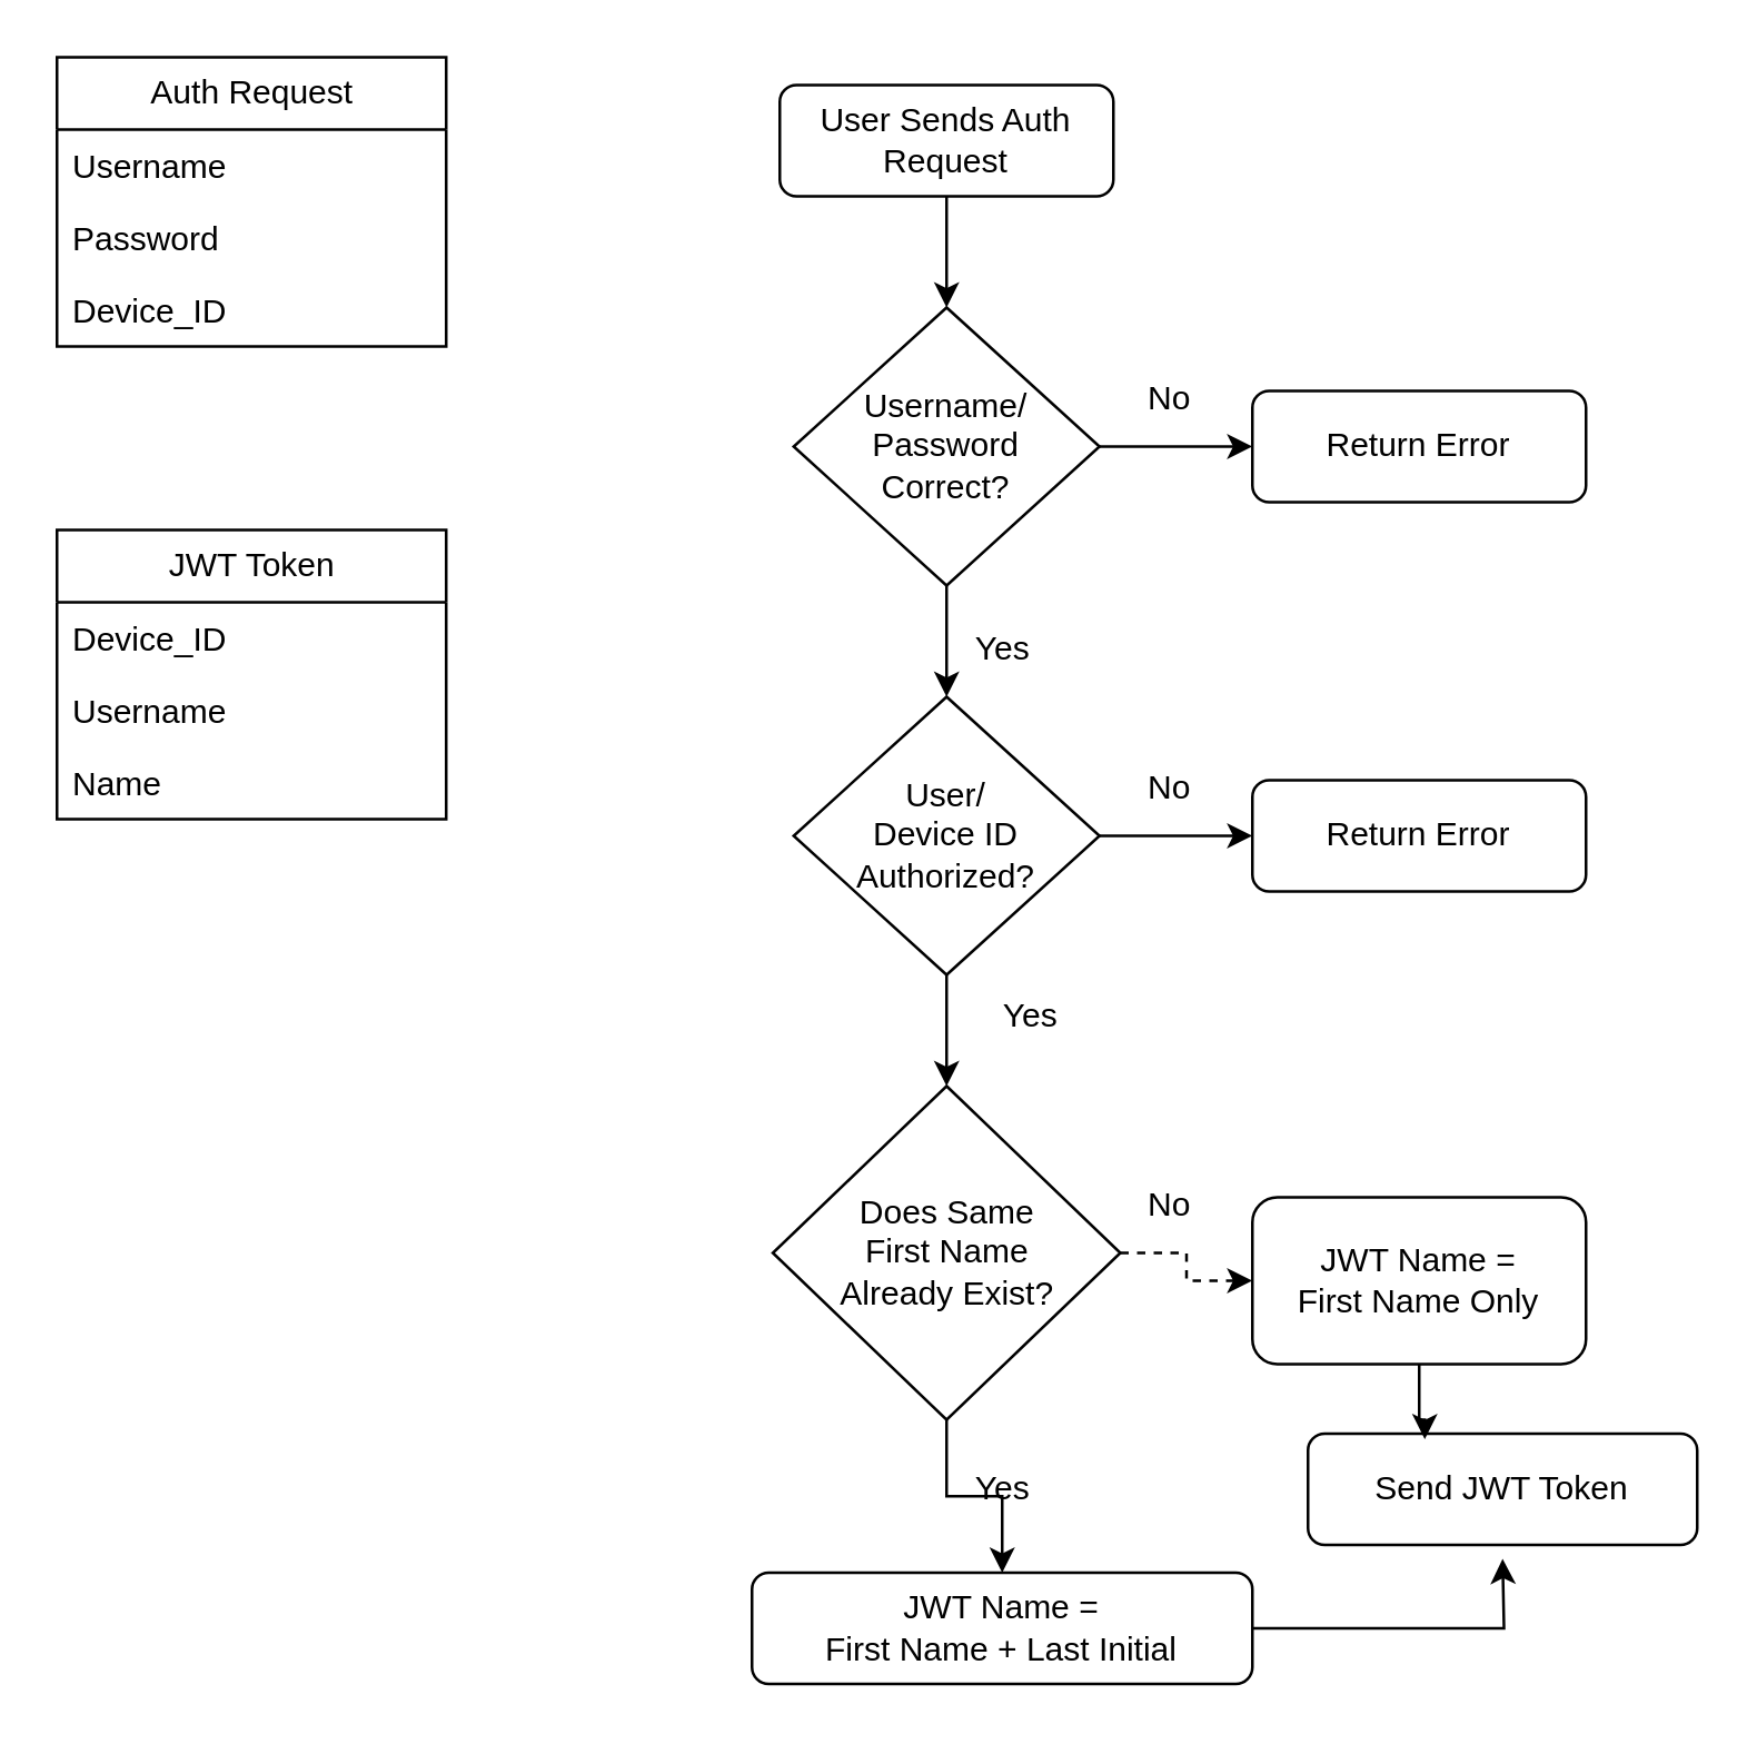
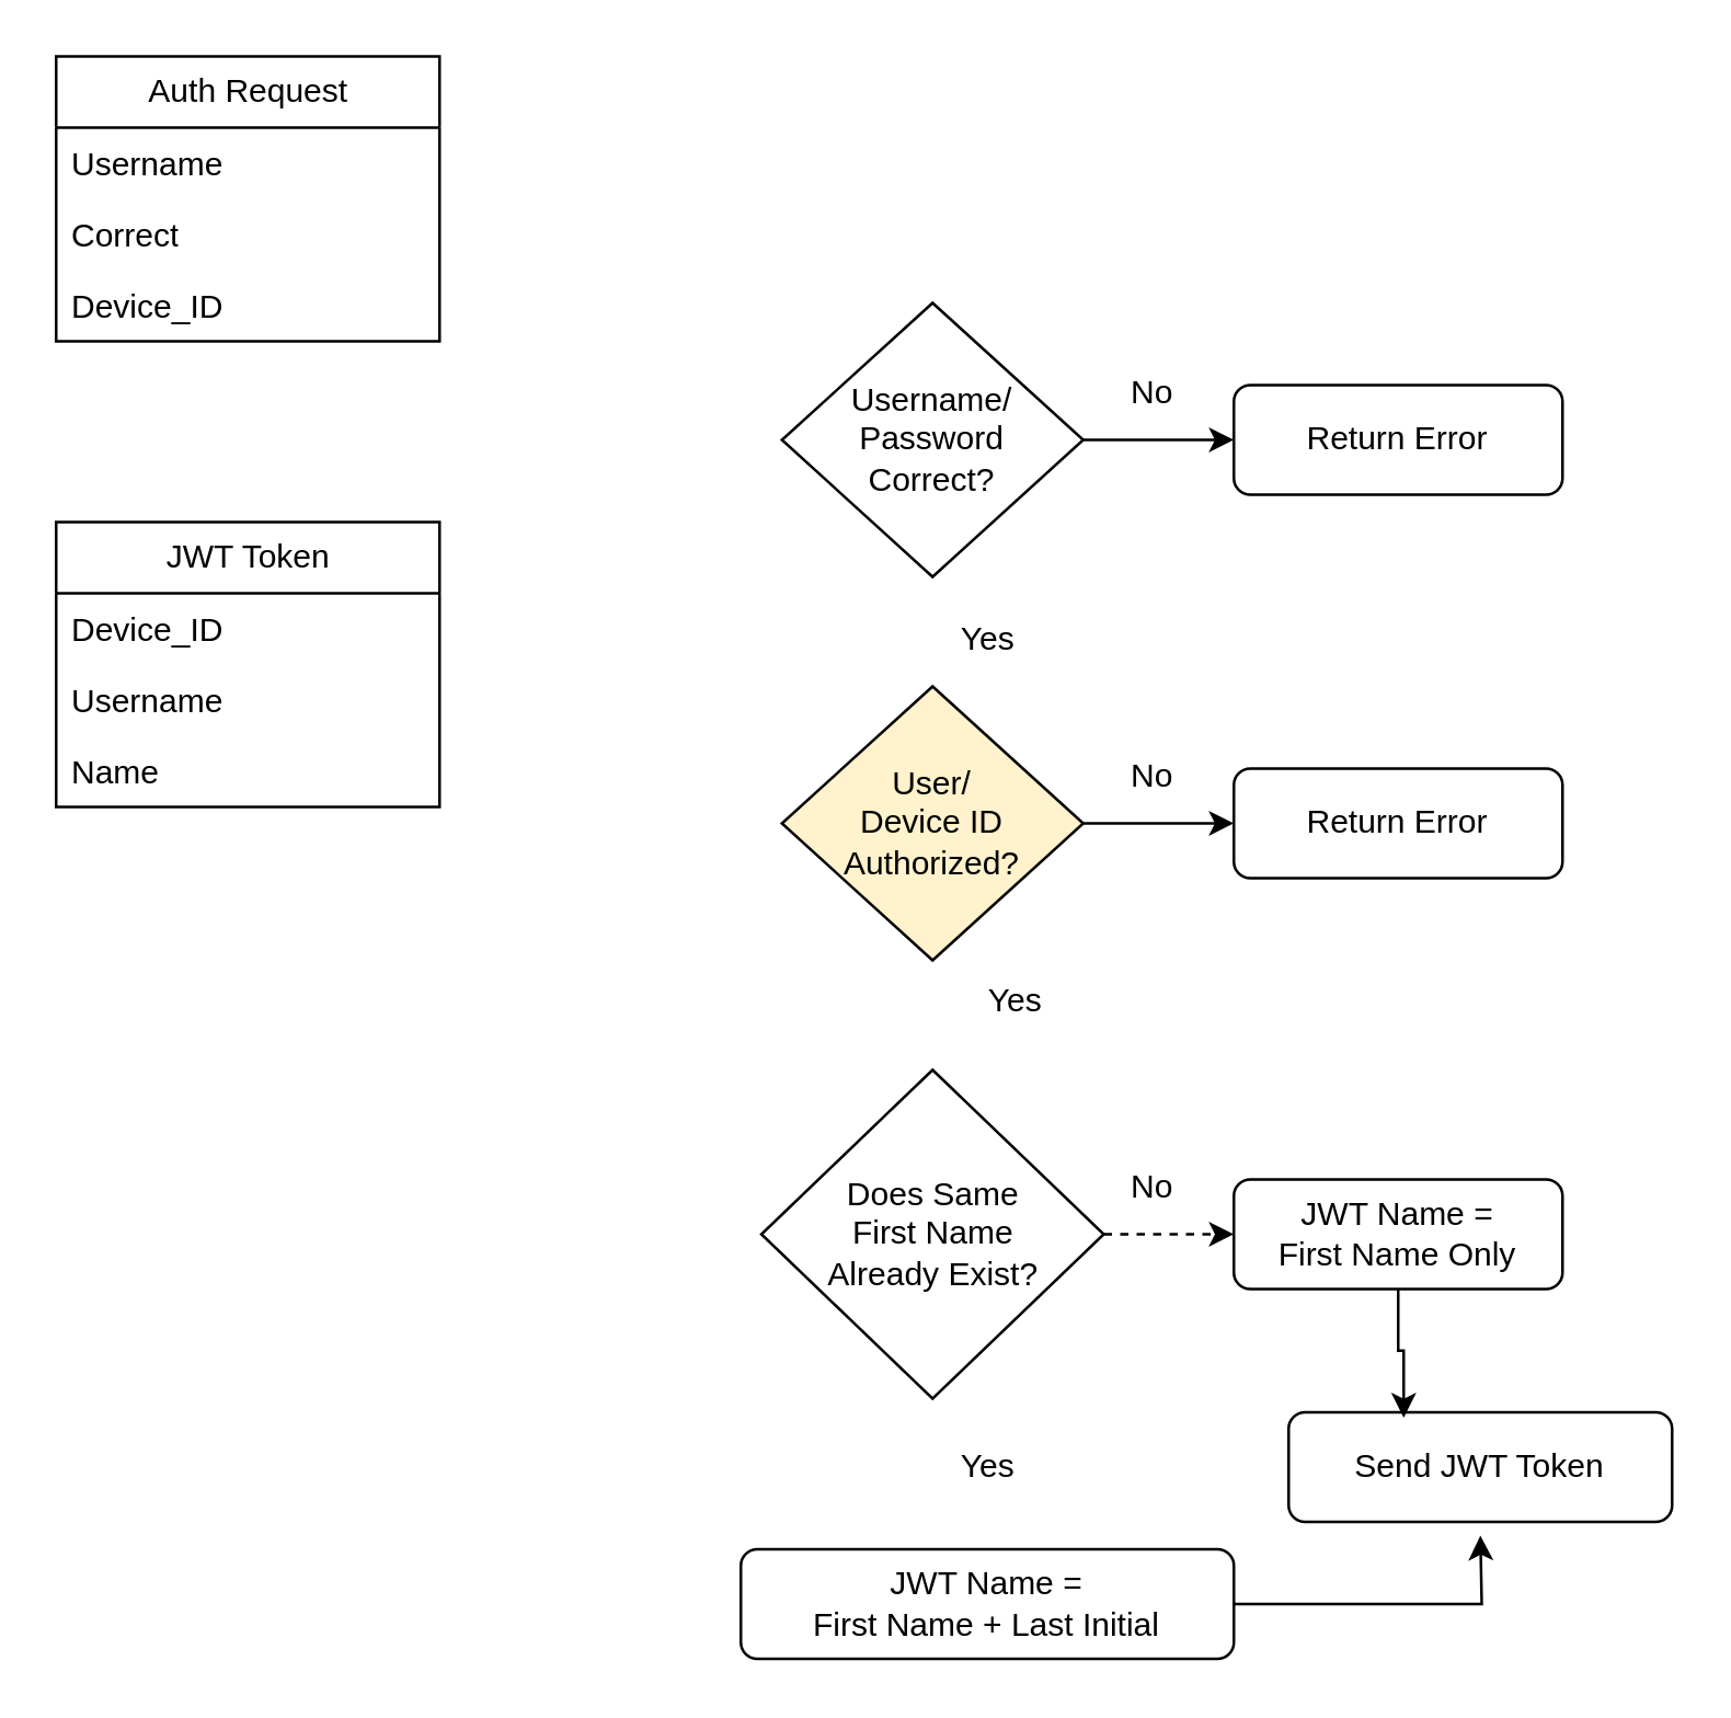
  <mxCell id="0" />
  <mxCell id="1" parent="0" />
- <mxCell id="2" style="edgeStyle=orthogonalEdgeStyle;rounded=0;orthogonalLoop=1;jettySize=auto;html=1;entryX=0.5;entryY=0;entryDx=0;entryDy=0;" parent="1" source="3" target="14" edge="1"><mxGeometry relative="1" as="geometry" /></mxCell>
- <mxCell id="3" value="User Sends Auth Request" style="rounded=1;whiteSpace=wrap;html=1;fontSize=12;glass=0;strokeWidth=1;shadow=0;" parent="1" vertex="1"><mxGeometry x="280" y="30" width="120" height="40" as="geometry" /></mxCell>
  <mxCell id="4" value="JWT Token" style="swimlane;fontStyle=0;childLayout=stackLayout;horizontal=1;startSize=26;fillColor=none;horizontalStack=0;resizeParent=1;resizeParentMax=0;resizeLast=0;collapsible=1;marginBottom=0;html=1;" parent="1" vertex="1"><mxGeometry x="20" y="190" width="140" height="104" as="geometry" /></mxCell>
  <mxCell id="5" value="Device_ID" style="text;strokeColor=none;fillColor=none;align=left;verticalAlign=top;spacingLeft=4;spacingRight=4;overflow=hidden;rotatable=0;points=[[0,0.5],[1,0.5]];portConstraint=eastwest;whiteSpace=wrap;html=1;" parent="4" vertex="1"><mxGeometry y="26" width="140" height="26" as="geometry" /></mxCell>
  <mxCell id="6" value="Username" style="text;strokeColor=none;fillColor=none;align=left;verticalAlign=top;spacingLeft=4;spacingRight=4;overflow=hidden;rotatable=0;points=[[0,0.5],[1,0.5]];portConstraint=eastwest;whiteSpace=wrap;html=1;" parent="4" vertex="1"><mxGeometry y="52" width="140" height="26" as="geometry" /></mxCell>
  <mxCell id="7" value="Name" style="text;strokeColor=none;fillColor=none;align=left;verticalAlign=top;spacingLeft=4;spacingRight=4;overflow=hidden;rotatable=0;points=[[0,0.5],[1,0.5]];portConstraint=eastwest;whiteSpace=wrap;html=1;" parent="4" vertex="1"><mxGeometry y="78" width="140" height="26" as="geometry" /></mxCell>
  <mxCell id="8" value="Auth Request" style="swimlane;fontStyle=0;childLayout=stackLayout;horizontal=1;startSize=26;fillColor=none;horizontalStack=0;resizeParent=1;resizeParentMax=0;resizeLast=0;collapsible=1;marginBottom=0;html=1;" parent="1" vertex="1"><mxGeometry x="20" y="20" width="140" height="104" as="geometry" /></mxCell>
  <mxCell id="9" value="Username" style="text;strokeColor=none;fillColor=none;align=left;verticalAlign=top;spacingLeft=4;spacingRight=4;overflow=hidden;rotatable=0;points=[[0,0.5],[1,0.5]];portConstraint=eastwest;whiteSpace=wrap;html=1;" parent="8" vertex="1"><mxGeometry y="26" width="140" height="26" as="geometry" /></mxCell>
- <mxCell id="10" value="Password" style="text;strokeColor=none;fillColor=none;align=left;verticalAlign=top;spacingLeft=4;spacingRight=4;overflow=hidden;rotatable=0;points=[[0,0.5],[1,0.5]];portConstraint=eastwest;whiteSpace=wrap;html=1;" parent="8" vertex="1"><mxGeometry y="52" width="140" height="26" as="geometry" /></mxCell>
+ <mxCell id="10" value="Correct" style="text;strokeColor=none;fillColor=none;align=left;verticalAlign=top;spacingLeft=4;spacingRight=4;overflow=hidden;rotatable=0;points=[[0,0.5],[1,0.5]];portConstraint=eastwest;whiteSpace=wrap;html=1;" parent="8" vertex="1"><mxGeometry y="52" width="140" height="26" as="geometry" /></mxCell>
  <mxCell id="11" value="Device_ID" style="text;strokeColor=none;fillColor=none;align=left;verticalAlign=top;spacingLeft=4;spacingRight=4;overflow=hidden;rotatable=0;points=[[0,0.5],[1,0.5]];portConstraint=eastwest;whiteSpace=wrap;html=1;" parent="8" vertex="1"><mxGeometry y="78" width="140" height="26" as="geometry" /></mxCell>
  <mxCell id="12" style="edgeStyle=orthogonalEdgeStyle;rounded=0;orthogonalLoop=1;jettySize=auto;html=1;" parent="1" source="14" target="15" edge="1"><mxGeometry relative="1" as="geometry" /></mxCell>
- <mxCell id="13" style="edgeStyle=orthogonalEdgeStyle;rounded=0;orthogonalLoop=1;jettySize=auto;html=1;" parent="1" source="14" target="19" edge="1"><mxGeometry relative="1" as="geometry" /></mxCell>
  <mxCell id="14" value="Username/&lt;div&gt;Password&lt;/div&gt;&lt;div&gt;Correct?&lt;/div&gt;" style="rhombus;whiteSpace=wrap;html=1;" parent="1" vertex="1"><mxGeometry x="285" y="110" width="110" height="100" as="geometry" /></mxCell>
  <mxCell id="15" value="Return Error" style="rounded=1;whiteSpace=wrap;html=1;fontSize=12;glass=0;strokeWidth=1;shadow=0;" parent="1" vertex="1"><mxGeometry x="450" y="140" width="120" height="40" as="geometry" /></mxCell>
  <mxCell id="16" value="No" style="text;html=1;align=center;verticalAlign=middle;resizable=0;points=[];autosize=1;strokeColor=none;fillColor=none;" parent="1" vertex="1"><mxGeometry x="400" y="128" width="40" height="30" as="geometry" /></mxCell>
  <mxCell id="17" style="edgeStyle=orthogonalEdgeStyle;rounded=0;orthogonalLoop=1;jettySize=auto;html=1;entryX=0;entryY=0.5;entryDx=0;entryDy=0;" parent="1" source="19" target="21" edge="1"><mxGeometry relative="1" as="geometry" /></mxCell>
- <mxCell id="18" style="edgeStyle=orthogonalEdgeStyle;rounded=0;orthogonalLoop=1;jettySize=auto;html=1;exitX=0.5;exitY=1;exitDx=0;exitDy=0;entryX=0.5;entryY=0;entryDx=0;entryDy=0;" parent="1" source="19" target="25" edge="1"><mxGeometry relative="1" as="geometry" /></mxCell>
- <mxCell id="19" value="User/&lt;div&gt;Device ID&lt;/div&gt;&lt;div&gt;Authorized?&lt;/div&gt;" style="rhombus;whiteSpace=wrap;html=1;" parent="1" vertex="1"><mxGeometry x="285" y="250" width="110" height="100" as="geometry" /></mxCell>
+ <mxCell id="19" value="User/&lt;div&gt;Device ID&lt;/div&gt;&lt;div&gt;Authorized?&lt;/div&gt;" style="rhombus;whiteSpace=wrap;html=1;fillColor=#fff2cc;" parent="1" vertex="1"><mxGeometry x="285" y="250" width="110" height="100" as="geometry" /></mxCell>
  <mxCell id="20" value="Yes" style="text;html=1;align=center;verticalAlign=middle;resizable=0;points=[];autosize=1;strokeColor=none;fillColor=none;" parent="1" vertex="1"><mxGeometry x="340" y="218" width="40" height="30" as="geometry" /></mxCell>
  <mxCell id="21" value="Return Error" style="rounded=1;whiteSpace=wrap;html=1;fontSize=12;glass=0;strokeWidth=1;shadow=0;" parent="1" vertex="1"><mxGeometry x="450" y="280" width="120" height="40" as="geometry" /></mxCell>
  <mxCell id="22" value="No" style="text;html=1;align=center;verticalAlign=middle;resizable=0;points=[];autosize=1;strokeColor=none;fillColor=none;" parent="1" vertex="1"><mxGeometry x="400" y="268" width="40" height="30" as="geometry" /></mxCell>
  <mxCell id="23" style="edgeStyle=orthogonalEdgeStyle;rounded=0;orthogonalLoop=1;jettySize=auto;html=1;entryX=0;entryY=0.5;entryDx=0;entryDy=0;dashed=1;" parent="1" source="25" target="27" edge="1"><mxGeometry relative="1" as="geometry" /></mxCell>
- <mxCell id="24" style="edgeStyle=orthogonalEdgeStyle;rounded=0;orthogonalLoop=1;jettySize=auto;html=1;exitX=0.5;exitY=1;exitDx=0;exitDy=0;entryX=0.5;entryY=0;entryDx=0;entryDy=0;" edge="1" parent="1" source="25" target="30"><mxGeometry relative="1" as="geometry" /></mxCell>
  <mxCell id="25" value="Does Same&lt;div&gt;First Name&lt;/div&gt;&lt;div&gt;Already Exist?&lt;/div&gt;" style="rhombus;whiteSpace=wrap;html=1;" parent="1" vertex="1"><mxGeometry x="277.5" y="390" width="125" height="120" as="geometry" /></mxCell>
  <mxCell id="26" value="Yes" style="text;html=1;align=center;verticalAlign=middle;resizable=0;points=[];autosize=1;strokeColor=none;fillColor=none;" parent="1" vertex="1"><mxGeometry x="350" y="350" width="40" height="30" as="geometry" /></mxCell>
- <mxCell id="27" value="JWT Name =&lt;div&gt;First Name Only&lt;/div&gt;" style="rounded=1;whiteSpace=wrap;html=1;fontSize=12;glass=0;strokeWidth=1;shadow=0;" parent="1" vertex="1"><mxGeometry x="450" y="430" width="120" height="60" as="geometry" /></mxCell>
+ <mxCell id="27" value="JWT Name =&lt;div&gt;First Name Only&lt;/div&gt;" style="rounded=1;whiteSpace=wrap;html=1;fontSize=12;glass=0;strokeWidth=1;shadow=0;" parent="1" vertex="1"><mxGeometry x="450" y="430" width="120" height="40" as="geometry" /></mxCell>
  <mxCell id="28" value="No" style="text;html=1;align=center;verticalAlign=middle;resizable=0;points=[];autosize=1;strokeColor=none;fillColor=none;" parent="1" vertex="1"><mxGeometry x="400" y="418" width="40" height="30" as="geometry" /></mxCell>
  <mxCell id="29" style="edgeStyle=orthogonalEdgeStyle;rounded=0;orthogonalLoop=1;jettySize=auto;html=1;" edge="1" parent="1" source="30"><mxGeometry relative="1" as="geometry"><mxPoint x="540" y="560" as="targetPoint" /></mxGeometry></mxCell>
  <mxCell id="30" value="JWT Name =&lt;div&gt;First Name + Last Initial&lt;/div&gt;" style="rounded=1;whiteSpace=wrap;html=1;fontSize=12;glass=0;strokeWidth=1;shadow=0;" vertex="1" parent="1"><mxGeometry x="270" y="565" width="180" height="40" as="geometry" /></mxCell>
  <mxCell id="31" value="Yes" style="text;html=1;align=center;verticalAlign=middle;resizable=0;points=[];autosize=1;strokeColor=none;fillColor=none;" vertex="1" parent="1"><mxGeometry x="340" y="520" width="40" height="30" as="geometry" /></mxCell>
  <mxCell id="32" value="Send JWT Token" style="rounded=1;whiteSpace=wrap;html=1;fontSize=12;glass=0;strokeWidth=1;shadow=0;" vertex="1" parent="1"><mxGeometry x="470" y="515" width="140" height="40" as="geometry" /></mxCell>
  <mxCell id="33" style="edgeStyle=orthogonalEdgeStyle;rounded=0;orthogonalLoop=1;jettySize=auto;html=1;entryX=0.3;entryY=0.05;entryDx=0;entryDy=0;entryPerimeter=0;" edge="1" parent="1" source="27" target="32"><mxGeometry relative="1" as="geometry" /></mxCell>
